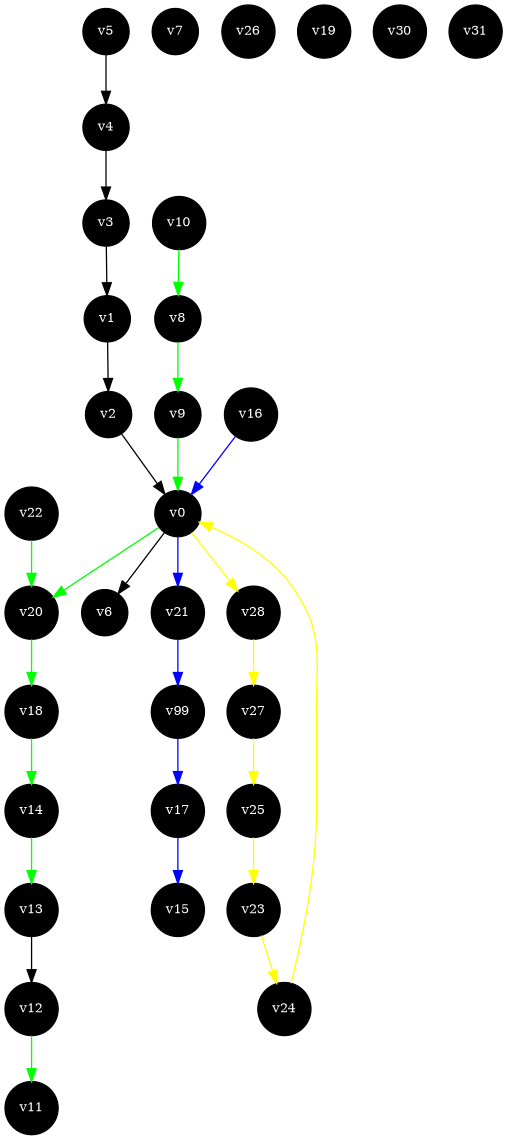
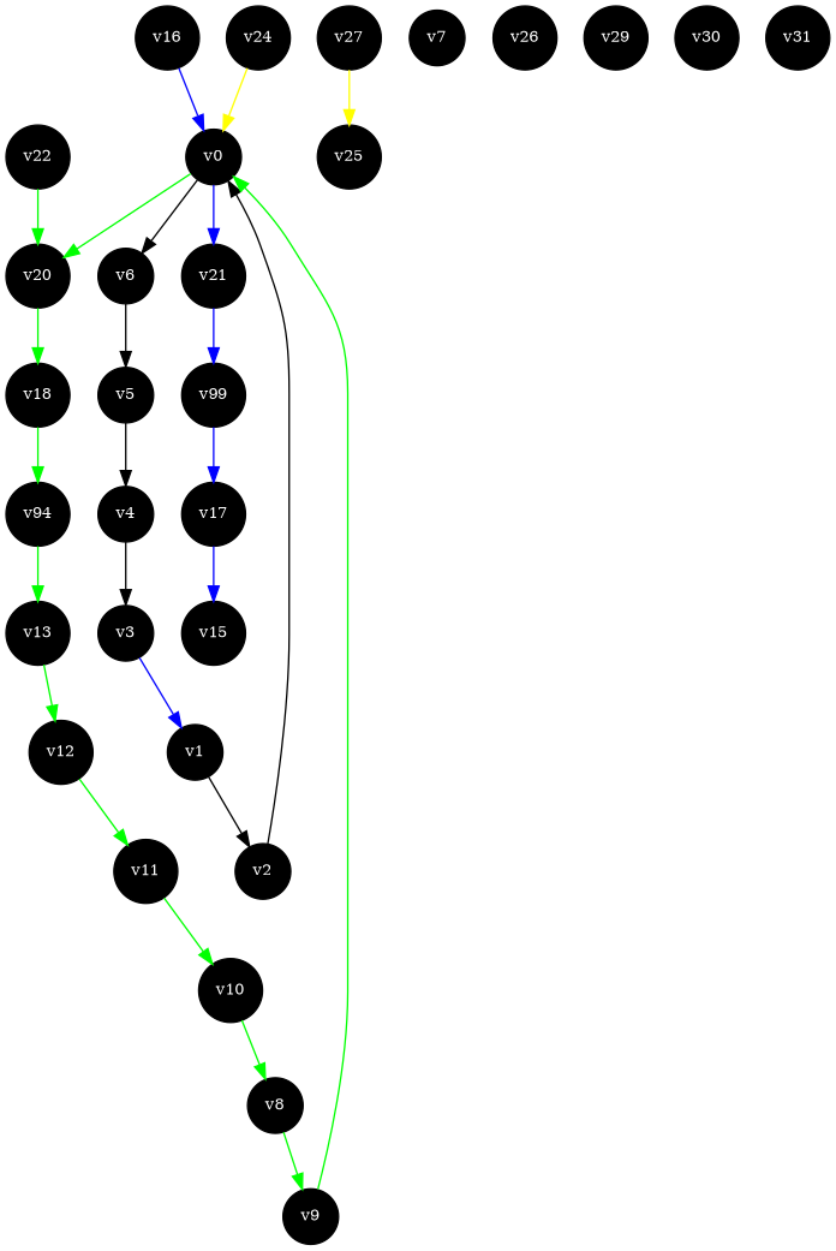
  graph {
    node [fillcolor=black fontcolor=white fontsize=10 shape=circle style=filled]
    edge [color=green dir=forward]
    v0
    v6
    v21
-   v28
    v20
    v5
    n7 [label=v99]
    v22
    v27
    v1
    v2
    v3
    v4
    v7
    v8
    v9
    v10
    v11
    v12
    v13
-   v14
+   v14 [label=v94]
    v16
    v17
    v15
    v18
-   v23
    v24
    v25
    v26
-   v29 [label=v19]
+   v29
    v30
    v31
    v0 -- v6 [color=black]
    v0 -- v21 [color=blue]
-   v0 -- v28 [color=yellow]
    v0 -- v20
+   v6 -- v5 [color=black]
    v21 -- n7 [color=blue]
-   v28 -- v27 [color=yellow]
    v20 -- v18
    v5 -- v4 [color=black]
    n7 -- v17 [color=blue]
    v22 -- v20
    v27 -- v25 [color=yellow]
    v1 -- v2 [color=black]
    v2 -- v0 [color=black]
-   v3 -- v1 [color=black]
+   v3 -- v1 [color=blue]
    v4 -- v3 [color=black]
    v8 -- v9
    v9 -- v0
    v10 -- v8
+   v11 -- v10
    v12 -- v11
-   v13 -- v12 [color=black]
+   v13 -- v12
    v14 -- v13
    v16 -- v0 [color=blue]
    v17 -- v15 [color=blue]
    v18 -- v14
-   v23 -- v24 [color=yellow]
    v24 -- v0 [color=yellow]
-   v25 -- v23 [color=yellow]
  }
